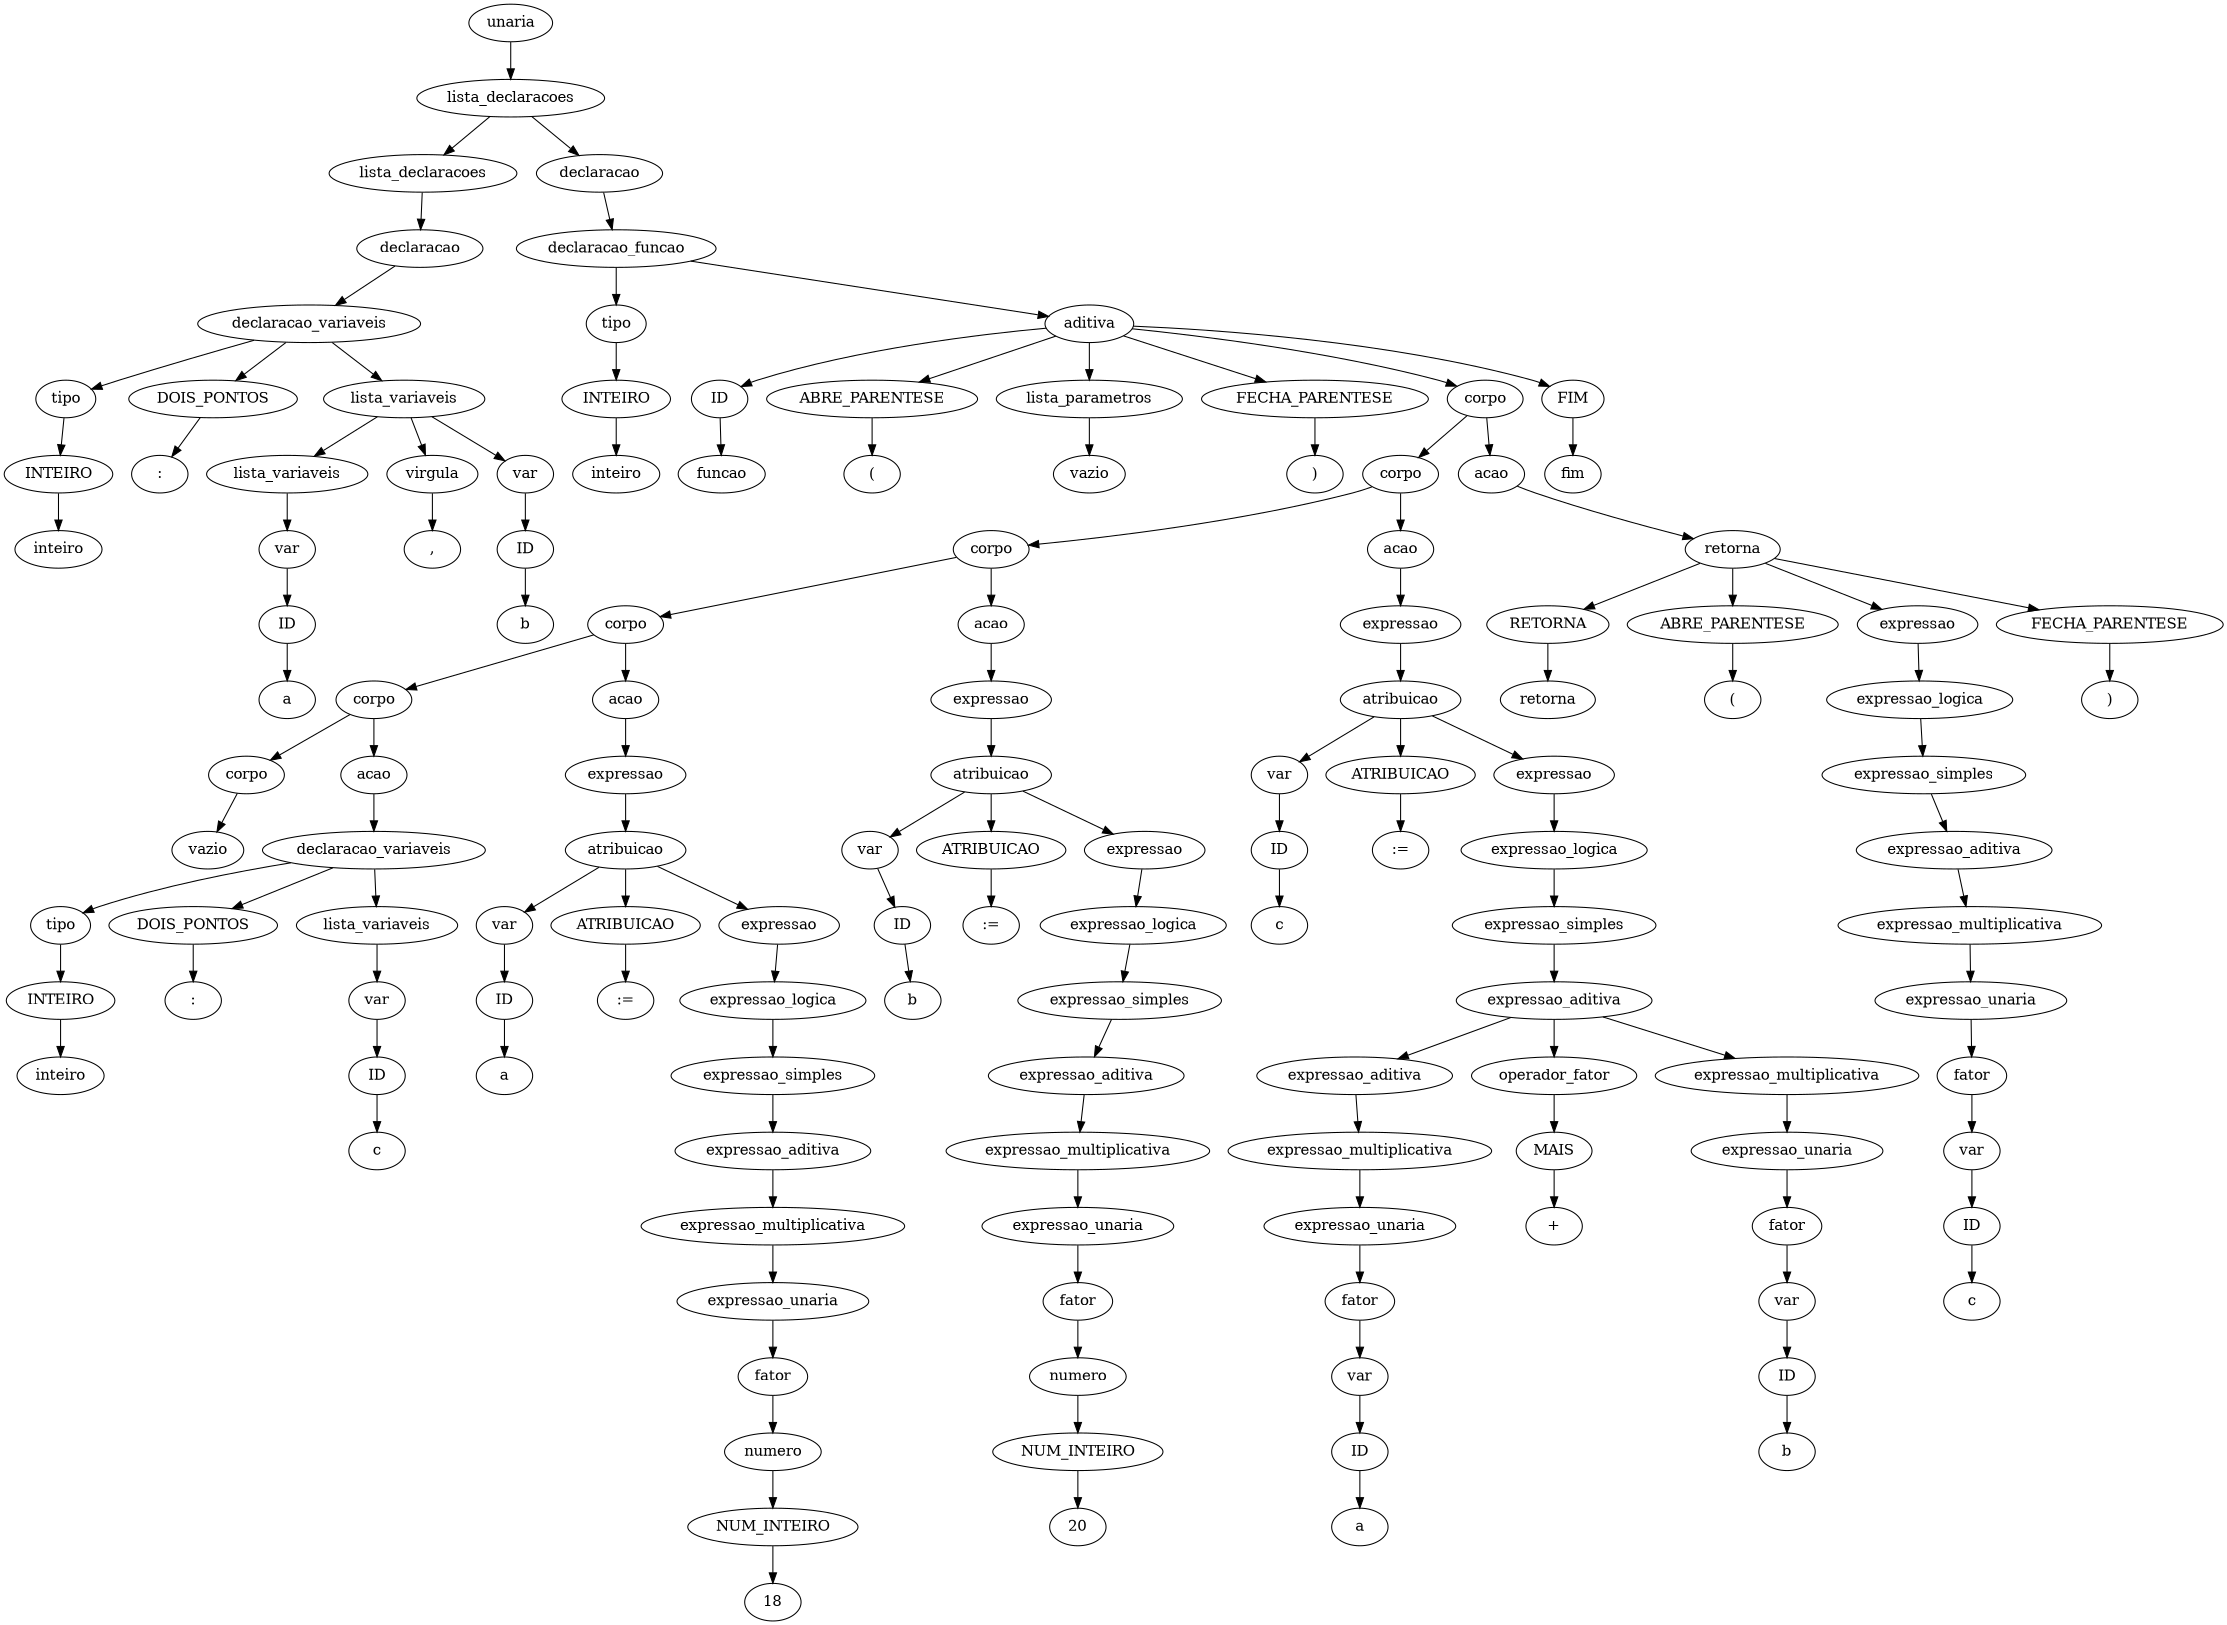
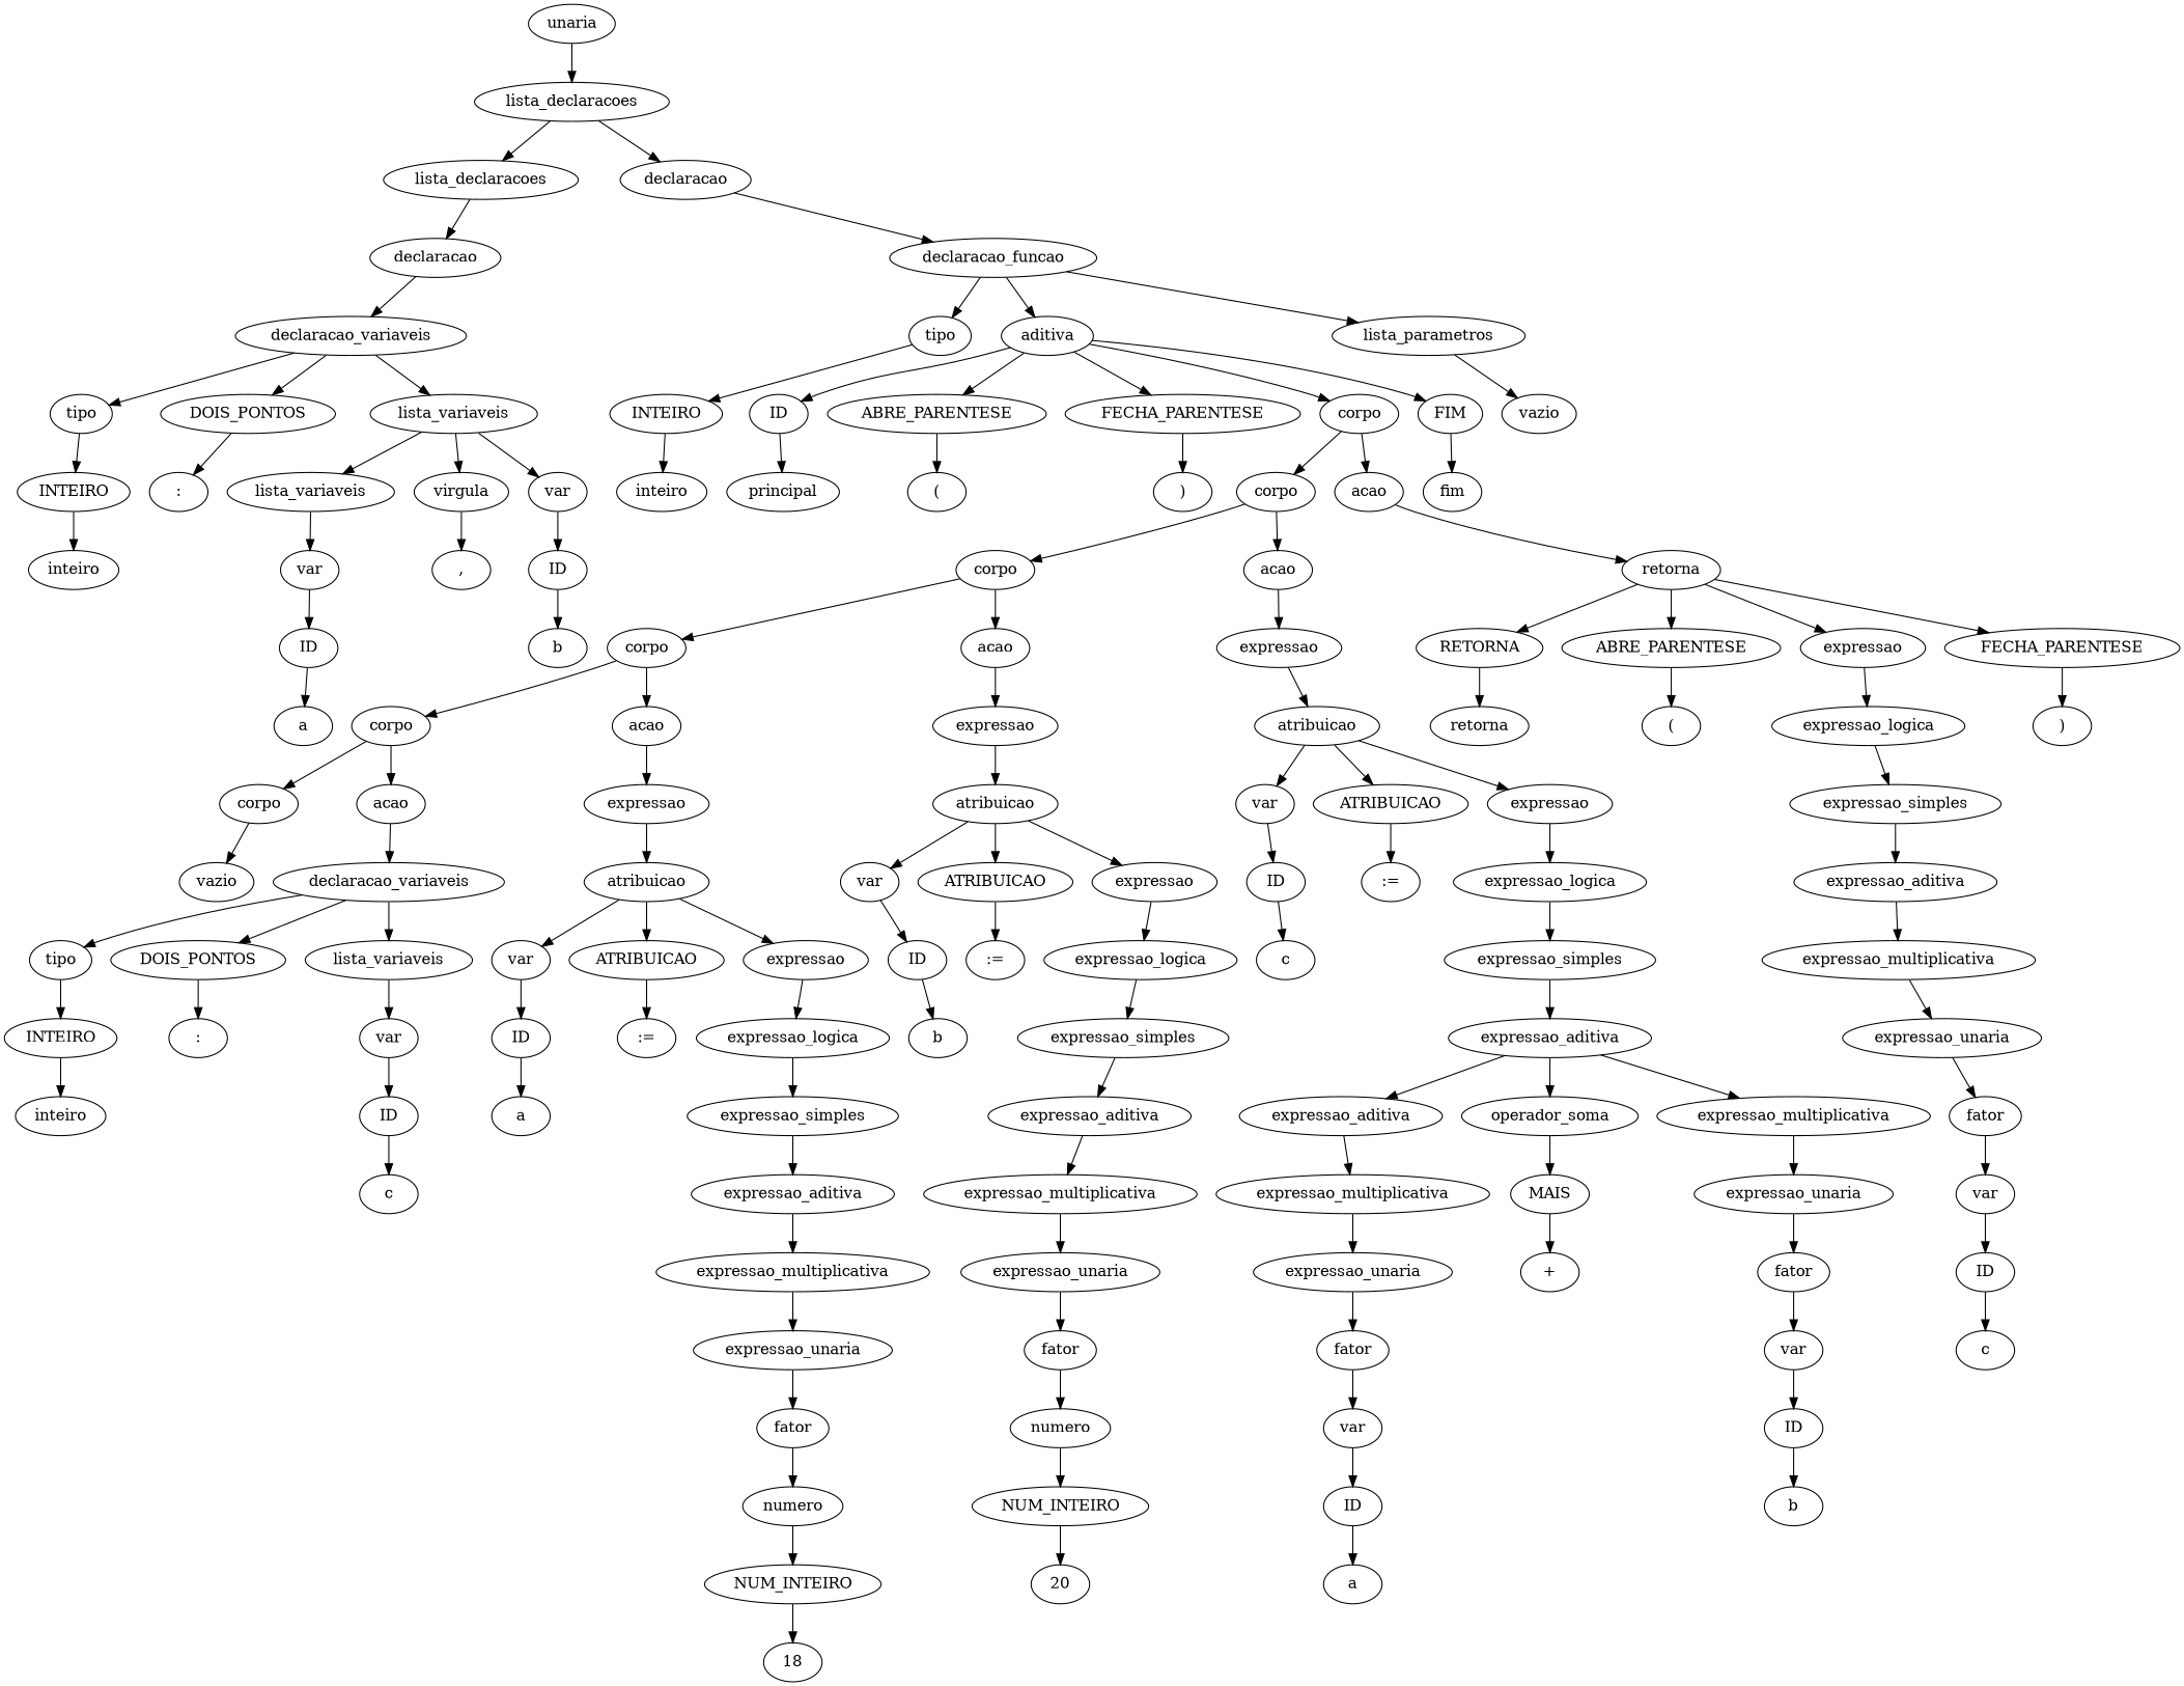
  digraph {
    n1 [label=unaria]
    n2 [label=lista_declaracoes]
    n3 [label=lista_declaracoes]
    n4 [label=declaracao]
    n5 [label=declaracao]
    n6 [label=declaracao_funcao]
    n7 [label=declaracao_variaveis]
    n8 [label=tipo]
    n9 [label=DOIS_PONTOS]
    n10 [label=lista_variaveis]
    n11 [label=INTEIRO]
    n12 [label=":"]
    n13 [label=lista_variaveis]
    n14 [label=virgula]
    n15 [label=var]
    n16 [label=inteiro]
    n17 [label=var]
    n18 [label=","]
    n19 [label=ID]
    n20 [label=ID]
    n21 [label=a]
    n22 [label=b]
    n23 [label=tipo]
    n24 [label=aditiva]
    n25 [label=INTEIRO]
    n26 [label=ID]
    n27 [label=ABRE_PARENTESE]
    n28 [label=lista_parametros]
    n29 [label=FECHA_PARENTESE]
    n30 [label=corpo]
    n31 [label=FIM]
    n32 [label=inteiro]
-   n33 [label=funcao]
+   n33 [label=principal]
    n34 [label="("]
    n35 [label=vazio]
    n36 [label=")"]
    n37 [label=corpo]
    n38 [label=acao]
    n39 [label=fim]
    n40 [label=corpo]
    n41 [label=acao]
    n42 [label=retorna]
    n43 [label=corpo]
    n44 [label=acao]
    n45 [label=expressao]
    n46 [label=corpo]
    n47 [label=acao]
    n48 [label=expressao]
    n49 [label=corpo]
    n50 [label=acao]
    n51 [label=expressao]
    n52 [label=vazio]
    n53 [label=declaracao_variaveis]
    n54 [label=tipo]
    n55 [label=DOIS_PONTOS]
    n56 [label=lista_variaveis]
    n57 [label=INTEIRO]
    n58 [label=":"]
    n59 [label=var]
    n60 [label=inteiro]
    n61 [label=ID]
    n62 [label=c]
    n63 [label=atribuicao]
    n64 [label=var]
    n65 [label=ATRIBUICAO]
    n66 [label=expressao]
    n67 [label=ID]
    n68 [label=":="]
    n69 [label=expressao_logica]
    n70 [label=a]
    n71 [label=expressao_simples]
    n72 [label=expressao_aditiva]
    n73 [label=expressao_multiplicativa]
    n74 [label=expressao_unaria]
    n75 [label=fator]
    n76 [label=numero]
    n77 [label=NUM_INTEIRO]
    n78 [label=18]
    n79 [label=atribuicao]
    n80 [label=var]
    n81 [label=ATRIBUICAO]
    n82 [label=expressao]
    n83 [label=ID]
    n84 [label=":="]
    n85 [label=expressao_logica]
    n86 [label=b]
    n87 [label=expressao_simples]
    n88 [label=expressao_aditiva]
    n89 [label=expressao_multiplicativa]
    n90 [label=expressao_unaria]
    n91 [label=fator]
    n92 [label=numero]
    n93 [label=NUM_INTEIRO]
    n94 [label=20]
    n95 [label=atribuicao]
    n96 [label=var]
    n97 [label=ATRIBUICAO]
    n98 [label=expressao]
    n99 [label=ID]
    n100 [label=":="]
    n101 [label=expressao_logica]
    n102 [label=c]
    n103 [label=expressao_simples]
    n104 [label=expressao_aditiva]
    n105 [label=expressao_aditiva]
-   n106 [label=operador_fator]
+   n106 [label=operador_soma]
    n107 [label=expressao_multiplicativa]
    n108 [label=expressao_multiplicativa]
    n109 [label=MAIS]
    n110 [label=expressao_unaria]
    n111 [label=expressao_unaria]
    n112 [label=fator]
    n113 [label=var]
    n114 [label=ID]
    n115 [label=a]
    n116 [label="+"]
    n117 [label=fator]
    n118 [label=var]
    n119 [label=ID]
    n120 [label=b]
    n121 [label=RETORNA]
    n122 [label=ABRE_PARENTESE]
    n123 [label=expressao]
    n124 [label=FECHA_PARENTESE]
    n125 [label=retorna]
    n126 [label="("]
    n127 [label=expressao_logica]
    n128 [label=")"]
    n129 [label=expressao_simples]
    n130 [label=expressao_aditiva]
    n131 [label=expressao_multiplicativa]
    n132 [label=expressao_unaria]
    n133 [label=fator]
    n134 [label=var]
    n135 [label=ID]
    n136 [label=c]
    n1 -> n2
    n2 -> n3
    n2 -> n4
    n3 -> n5
    n4 -> n6
    n5 -> n7
    n6 -> n23
    n6 -> n24
    n7 -> n8
    n7 -> n9
    n7 -> n10
    n8 -> n11
    n9 -> n12
    n10 -> n13
    n10 -> n14
    n10 -> n15
    n11 -> n16
    n13 -> n17
    n14 -> n18
    n15 -> n19
    n17 -> n20
    n19 -> n22
    n20 -> n21
    n23 -> n25
    n24 -> n26
    n24 -> n27
-   n24 -> n28
+   n6 -> n28
    n24 -> n29
    n24 -> n30
    n24 -> n31
    n25 -> n32
    n26 -> n33
    n27 -> n34
    n28 -> n35
    n29 -> n36
    n30 -> n37
    n30 -> n38
    n31 -> n39
    n37 -> n40
    n37 -> n41
    n38 -> n42
    n40 -> n43
    n40 -> n44
    n41 -> n45
    n42 -> n121
    n42 -> n122
    n42 -> n123
    n42 -> n124
    n43 -> n46
    n43 -> n47
    n44 -> n48
    n45 -> n95
    n46 -> n49
    n46 -> n50
    n47 -> n51
    n48 -> n79
    n49 -> n52
    n50 -> n53
    n51 -> n63
    n53 -> n54
    n53 -> n55
    n53 -> n56
    n54 -> n57
    n55 -> n58
    n56 -> n59
    n57 -> n60
    n59 -> n61
    n61 -> n62
    n63 -> n64
    n63 -> n65
    n63 -> n66
    n64 -> n67
    n65 -> n68
    n66 -> n69
    n67 -> n70
    n69 -> n71
    n71 -> n72
    n72 -> n73
    n73 -> n74
    n74 -> n75
    n75 -> n76
    n76 -> n77
    n77 -> n78
    n79 -> n80
    n79 -> n81
    n79 -> n82
    n80 -> n83
    n81 -> n84
    n82 -> n85
    n83 -> n86
    n85 -> n87
    n87 -> n88
    n88 -> n89
    n89 -> n90
    n90 -> n91
    n91 -> n92
    n92 -> n93
    n93 -> n94
    n95 -> n96
    n95 -> n97
    n95 -> n98
    n96 -> n99
    n97 -> n100
    n98 -> n101
    n99 -> n102
    n101 -> n103
    n103 -> n104
    n104 -> n105
    n104 -> n106
    n104 -> n107
    n105 -> n108
    n106 -> n109
    n107 -> n110
    n108 -> n111
    n109 -> n116
    n110 -> n117
    n111 -> n112
    n112 -> n113
    n113 -> n114
    n114 -> n115
    n117 -> n118
    n118 -> n119
    n119 -> n120
    n121 -> n125
    n122 -> n126
    n123 -> n127
    n124 -> n128
    n127 -> n129
    n129 -> n130
    n130 -> n131
    n131 -> n132
    n132 -> n133
    n133 -> n134
    n134 -> n135
    n135 -> n136
  }
